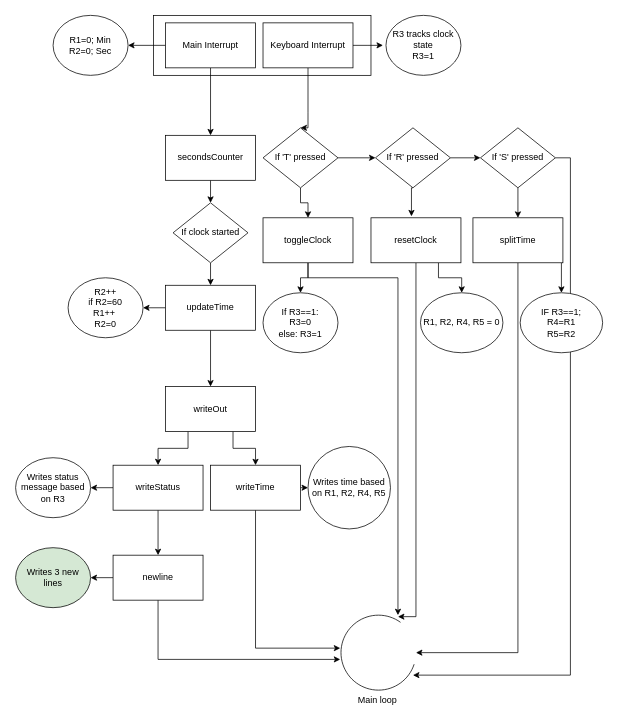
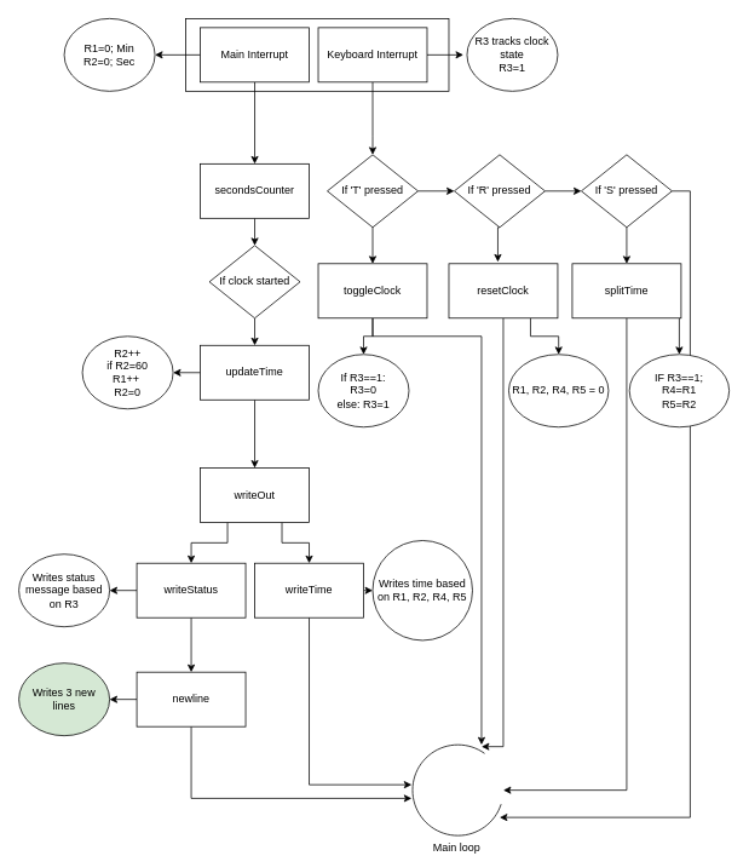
  <mxCell id="0" />
  <mxCell id="1" parent="0" />
  <mxCell id="2" style="edgeStyle=orthogonalEdgeStyle;rounded=0;orthogonalLoop=1;jettySize=auto;html=1;exitX=0.5;exitY=1;exitDx=0;exitDy=0;entryX=0.5;entryY=0;entryDx=0;entryDy=0;" edge="1" parent="1" source="4" target="10"><mxGeometry relative="1" as="geometry" /></mxCell>
  <mxCell id="3" style="edgeStyle=orthogonalEdgeStyle;rounded=0;orthogonalLoop=1;jettySize=auto;html=1;entryX=1;entryY=0.5;entryDx=0;entryDy=0;" edge="1" parent="1" source="4" target="48"><mxGeometry relative="1" as="geometry" /></mxCell>
  <mxCell id="4" value="Main Interrupt" style="rounded=0;whiteSpace=wrap;html=1;" vertex="1" parent="1"><mxGeometry x="220" y="30" width="120" height="60" as="geometry" /></mxCell>
  <mxCell id="5" value="" style="rounded=0;whiteSpace=wrap;html=1;fillColor=none;" vertex="1" parent="1"><mxGeometry x="204" y="20" width="290" height="80" as="geometry" /></mxCell>
  <mxCell id="6" style="edgeStyle=orthogonalEdgeStyle;rounded=0;orthogonalLoop=1;jettySize=auto;html=1;exitX=0.5;exitY=1;exitDx=0;exitDy=0;entryX=0.5;entryY=0;entryDx=0;entryDy=0;" edge="1" parent="1" source="8" target="30"><mxGeometry relative="1" as="geometry"><mxPoint x="410" y="210" as="targetPoint" /><Array as="points"><mxPoint x="410" y="150" /><mxPoint x="410" y="150" /></Array></mxGeometry></mxCell>
  <mxCell id="7" style="edgeStyle=orthogonalEdgeStyle;rounded=0;orthogonalLoop=1;jettySize=auto;html=1;exitX=1;exitY=0.5;exitDx=0;exitDy=0;" edge="1" parent="1" source="8"><mxGeometry relative="1" as="geometry"><mxPoint x="510" y="60" as="targetPoint" /></mxGeometry></mxCell>
  <mxCell id="8" value="Keyboard Interrupt" style="rounded=0;whiteSpace=wrap;html=1;" vertex="1" parent="1"><mxGeometry x="350" y="30" width="120" height="60" as="geometry" /></mxCell>
  <mxCell id="9" style="edgeStyle=orthogonalEdgeStyle;rounded=0;orthogonalLoop=1;jettySize=auto;html=1;exitX=0.5;exitY=1;exitDx=0;exitDy=0;entryX=0.5;entryY=0;entryDx=0;entryDy=0;" edge="1" parent="1" source="10" target="12"><mxGeometry relative="1" as="geometry" /></mxCell>
  <mxCell id="10" value="secondsCounter" style="rounded=0;whiteSpace=wrap;html=1;" vertex="1" parent="1"><mxGeometry x="220" y="180" width="120" height="60" as="geometry" /></mxCell>
  <mxCell id="11" style="edgeStyle=orthogonalEdgeStyle;rounded=0;orthogonalLoop=1;jettySize=auto;html=1;exitX=0.5;exitY=1;exitDx=0;exitDy=0;entryX=0.5;entryY=0;entryDx=0;entryDy=0;" edge="1" parent="1" source="12" target="15"><mxGeometry relative="1" as="geometry" /></mxCell>
  <mxCell id="12" value="If clock started" style="rhombus;whiteSpace=wrap;html=1;" vertex="1" parent="1"><mxGeometry x="230" y="270" width="100" height="80" as="geometry" /></mxCell>
  <mxCell id="13" style="edgeStyle=orthogonalEdgeStyle;rounded=0;orthogonalLoop=1;jettySize=auto;html=1;exitX=0.5;exitY=1;exitDx=0;exitDy=0;entryX=0.5;entryY=0;entryDx=0;entryDy=0;" edge="1" parent="1" source="15" target="18"><mxGeometry relative="1" as="geometry" /></mxCell>
  <mxCell id="14" style="edgeStyle=orthogonalEdgeStyle;rounded=0;orthogonalLoop=1;jettySize=auto;html=1;exitX=0;exitY=0.5;exitDx=0;exitDy=0;entryX=1;entryY=0.5;entryDx=0;entryDy=0;" edge="1" parent="1" source="15" target="37"><mxGeometry relative="1" as="geometry" /></mxCell>
  <mxCell id="15" value="updateTime" style="rounded=0;whiteSpace=wrap;html=1;" vertex="1" parent="1"><mxGeometry x="220" y="380" width="120" height="60" as="geometry" /></mxCell>
  <mxCell id="16" style="edgeStyle=orthogonalEdgeStyle;rounded=0;orthogonalLoop=1;jettySize=auto;html=1;exitX=0.25;exitY=1;exitDx=0;exitDy=0;entryX=0.5;entryY=0;entryDx=0;entryDy=0;" edge="1" parent="1" source="18" target="21"><mxGeometry relative="1" as="geometry" /></mxCell>
  <mxCell id="17" style="edgeStyle=orthogonalEdgeStyle;rounded=0;orthogonalLoop=1;jettySize=auto;html=1;exitX=0.75;exitY=1;exitDx=0;exitDy=0;entryX=0.5;entryY=0;entryDx=0;entryDy=0;" edge="1" parent="1" source="18" target="24"><mxGeometry relative="1" as="geometry" /></mxCell>
  <mxCell id="18" value="writeOut" style="rounded=0;whiteSpace=wrap;html=1;" vertex="1" parent="1"><mxGeometry x="220" y="515" width="120" height="60" as="geometry" /></mxCell>
  <mxCell id="19" style="edgeStyle=orthogonalEdgeStyle;rounded=0;orthogonalLoop=1;jettySize=auto;html=1;exitX=0.5;exitY=1;exitDx=0;exitDy=0;entryX=0.5;entryY=0;entryDx=0;entryDy=0;" edge="1" parent="1" source="21" target="27"><mxGeometry relative="1" as="geometry" /></mxCell>
  <mxCell id="20" style="edgeStyle=orthogonalEdgeStyle;rounded=0;orthogonalLoop=1;jettySize=auto;html=1;exitX=0;exitY=0.5;exitDx=0;exitDy=0;entryX=1;entryY=0.5;entryDx=0;entryDy=0;" edge="1" parent="1" source="21" target="49"><mxGeometry relative="1" as="geometry" /></mxCell>
  <mxCell id="21" value="writeStatus" style="rounded=0;whiteSpace=wrap;html=1;" vertex="1" parent="1"><mxGeometry x="150" y="620" width="120" height="60" as="geometry" /></mxCell>
  <mxCell id="22" style="edgeStyle=orthogonalEdgeStyle;rounded=0;orthogonalLoop=1;jettySize=auto;html=1;exitX=0.5;exitY=1;exitDx=0;exitDy=0;entryX=-0.01;entryY=0.44;entryDx=0;entryDy=0;entryPerimeter=0;" edge="1" parent="1" source="24" target="38"><mxGeometry relative="1" as="geometry" /></mxCell>
  <mxCell id="23" style="edgeStyle=orthogonalEdgeStyle;rounded=0;orthogonalLoop=1;jettySize=auto;html=1;exitX=1;exitY=0.5;exitDx=0;exitDy=0;entryX=0;entryY=0.5;entryDx=0;entryDy=0;" edge="1" parent="1" source="24" target="50"><mxGeometry relative="1" as="geometry" /></mxCell>
  <mxCell id="24" value="writeTime" style="rounded=0;whiteSpace=wrap;html=1;" vertex="1" parent="1"><mxGeometry x="280" y="620" width="120" height="60" as="geometry" /></mxCell>
  <mxCell id="25" style="edgeStyle=orthogonalEdgeStyle;rounded=0;orthogonalLoop=1;jettySize=auto;html=1;exitX=0.5;exitY=1;exitDx=0;exitDy=0;entryX=-0.01;entryY=0.59;entryDx=0;entryDy=0;entryPerimeter=0;" edge="1" parent="1" source="27" target="38"><mxGeometry relative="1" as="geometry" /></mxCell>
  <mxCell id="26" style="edgeStyle=orthogonalEdgeStyle;rounded=0;orthogonalLoop=1;jettySize=auto;html=1;exitX=0;exitY=0.5;exitDx=0;exitDy=0;entryX=1;entryY=0.5;entryDx=0;entryDy=0;" edge="1" parent="1" source="27" target="51"><mxGeometry relative="1" as="geometry" /></mxCell>
  <mxCell id="27" value="newline" style="rounded=0;whiteSpace=wrap;html=1;" vertex="1" parent="1"><mxGeometry x="150" y="740" width="120" height="60" as="geometry" /></mxCell>
  <mxCell id="28" style="edgeStyle=orthogonalEdgeStyle;rounded=0;orthogonalLoop=1;jettySize=auto;html=1;exitX=1;exitY=0.5;exitDx=0;exitDy=0;entryX=0;entryY=0.5;entryDx=0;entryDy=0;" edge="1" parent="1" source="30" target="33"><mxGeometry relative="1" as="geometry" /></mxCell>
  <mxCell id="29" style="edgeStyle=orthogonalEdgeStyle;rounded=0;orthogonalLoop=1;jettySize=auto;html=1;exitX=0.5;exitY=1;exitDx=0;exitDy=0;entryX=0.5;entryY=0;entryDx=0;entryDy=0;" edge="1" parent="1" source="30" target="41"><mxGeometry relative="1" as="geometry" /></mxCell>
- <mxCell id="30" value="If 'T' pressed" style="rhombus;whiteSpace=wrap;html=1;" vertex="1" parent="1"><mxGeometry x="350" y="170" width="100" height="80" as="geometry" /></mxCell>
+ <mxCell id="30" value="If 'T' pressed" style="rhombus;whiteSpace=wrap;html=1;" vertex="1" parent="1"><mxGeometry x="360" y="170" width="100" height="80" as="geometry" /></mxCell>
  <mxCell id="31" style="edgeStyle=orthogonalEdgeStyle;rounded=0;orthogonalLoop=1;jettySize=auto;html=1;exitX=1;exitY=0.5;exitDx=0;exitDy=0;entryX=0;entryY=0.5;entryDx=0;entryDy=0;" edge="1" parent="1" source="33" target="36"><mxGeometry relative="1" as="geometry" /></mxCell>
  <mxCell id="32" style="edgeStyle=orthogonalEdgeStyle;rounded=0;orthogonalLoop=1;jettySize=auto;html=1;exitX=0.5;exitY=1;exitDx=0;exitDy=0;entryX=0.45;entryY=-0.033;entryDx=0;entryDy=0;entryPerimeter=0;" edge="1" parent="1" source="33" target="44"><mxGeometry relative="1" as="geometry" /></mxCell>
  <mxCell id="33" value="If 'R' pressed" style="rhombus;whiteSpace=wrap;html=1;" vertex="1" parent="1"><mxGeometry x="500" y="170" width="100" height="80" as="geometry" /></mxCell>
  <mxCell id="34" style="edgeStyle=orthogonalEdgeStyle;rounded=0;orthogonalLoop=1;jettySize=auto;html=1;exitX=1;exitY=0.5;exitDx=0;exitDy=0;entryX=0.96;entryY=0.8;entryDx=0;entryDy=0;entryPerimeter=0;" edge="1" parent="1" source="36" target="38"><mxGeometry relative="1" as="geometry"><Array as="points"><mxPoint x="760" y="210" /><mxPoint x="760" y="900" /></Array></mxGeometry></mxCell>
  <mxCell id="35" style="edgeStyle=orthogonalEdgeStyle;rounded=0;orthogonalLoop=1;jettySize=auto;html=1;exitX=0.5;exitY=1;exitDx=0;exitDy=0;entryX=0.5;entryY=0;entryDx=0;entryDy=0;" edge="1" parent="1" source="36" target="47"><mxGeometry relative="1" as="geometry" /></mxCell>
  <mxCell id="36" value="If 'S' pressed" style="rhombus;whiteSpace=wrap;html=1;" vertex="1" parent="1"><mxGeometry x="640" y="170" width="100" height="80" as="geometry" /></mxCell>
  <mxCell id="37" value="R2++&lt;br&gt;if R2=60&lt;br&gt;R1++&amp;nbsp;&lt;br&gt;R2=0" style="ellipse;whiteSpace=wrap;html=1;align=center;newEdgeStyle={&quot;edgeStyle&quot;:&quot;entityRelationEdgeStyle&quot;,&quot;startArrow&quot;:&quot;none&quot;,&quot;endArrow&quot;:&quot;none&quot;,&quot;segment&quot;:10,&quot;curved&quot;:1,&quot;sourcePerimeterSpacing&quot;:0,&quot;targetPerimeterSpacing&quot;:0};treeFolding=1;treeMoving=1;" vertex="1" parent="1"><mxGeometry x="90" y="370" width="100" height="80" as="geometry" /></mxCell>
  <mxCell id="38" value="Main loop&amp;nbsp;" style="verticalLabelPosition=bottom;verticalAlign=top;html=1;shape=mxgraph.basic.arc;startAngle=0.3;endAngle=0.1;" vertex="1" parent="1"><mxGeometry x="454" y="820" width="100" height="100" as="geometry" /></mxCell>
  <mxCell id="39" style="edgeStyle=orthogonalEdgeStyle;rounded=0;orthogonalLoop=1;jettySize=auto;html=1;" edge="1" parent="1" source="41" target="38"><mxGeometry relative="1" as="geometry"><Array as="points"><mxPoint x="410" y="370" /><mxPoint x="530" y="370" /></Array></mxGeometry></mxCell>
  <mxCell id="40" style="edgeStyle=orthogonalEdgeStyle;rounded=0;orthogonalLoop=1;jettySize=auto;html=1;entryX=0.5;entryY=0;entryDx=0;entryDy=0;" edge="1" parent="1" source="41" target="53"><mxGeometry relative="1" as="geometry" /></mxCell>
  <mxCell id="41" value="toggleClock" style="rounded=0;whiteSpace=wrap;html=1;" vertex="1" parent="1"><mxGeometry x="350" y="290" width="120" height="60" as="geometry" /></mxCell>
  <mxCell id="42" style="edgeStyle=orthogonalEdgeStyle;rounded=0;orthogonalLoop=1;jettySize=auto;html=1;exitX=0.5;exitY=1;exitDx=0;exitDy=0;entryX=0.76;entryY=0.02;entryDx=0;entryDy=0;entryPerimeter=0;" edge="1" parent="1" source="44" target="38"><mxGeometry relative="1" as="geometry"><Array as="points"><mxPoint x="554" y="822" /></Array></mxGeometry></mxCell>
  <mxCell id="43" style="edgeStyle=orthogonalEdgeStyle;rounded=0;orthogonalLoop=1;jettySize=auto;html=1;exitX=0.75;exitY=1;exitDx=0;exitDy=0;entryX=0.5;entryY=0;entryDx=0;entryDy=0;" edge="1" parent="1" source="44" target="54"><mxGeometry relative="1" as="geometry" /></mxCell>
  <mxCell id="44" value="resetClock" style="rounded=0;whiteSpace=wrap;html=1;" vertex="1" parent="1"><mxGeometry x="494" y="290" width="120" height="60" as="geometry" /></mxCell>
  <mxCell id="45" style="edgeStyle=orthogonalEdgeStyle;rounded=0;orthogonalLoop=1;jettySize=auto;html=1;" edge="1" parent="1" source="47" target="38"><mxGeometry relative="1" as="geometry"><mxPoint x="640" y="850" as="targetPoint" /><Array as="points"><mxPoint x="690" y="870" /></Array></mxGeometry></mxCell>
  <mxCell id="46" style="edgeStyle=orthogonalEdgeStyle;rounded=0;orthogonalLoop=1;jettySize=auto;html=1;entryX=0.5;entryY=0;entryDx=0;entryDy=0;" edge="1" parent="1" source="47" target="55"><mxGeometry relative="1" as="geometry"><Array as="points"><mxPoint x="733" y="350" /><mxPoint x="733" y="350" /></Array></mxGeometry></mxCell>
  <mxCell id="47" value="splitTime" style="rounded=0;whiteSpace=wrap;html=1;" vertex="1" parent="1"><mxGeometry x="630" y="290" width="120" height="60" as="geometry" /></mxCell>
  <mxCell id="48" value="R1=0; Min&lt;br&gt;R2=0; Sec" style="ellipse;whiteSpace=wrap;html=1;align=center;newEdgeStyle={&quot;edgeStyle&quot;:&quot;entityRelationEdgeStyle&quot;,&quot;startArrow&quot;:&quot;none&quot;,&quot;endArrow&quot;:&quot;none&quot;,&quot;segment&quot;:10,&quot;curved&quot;:1,&quot;sourcePerimeterSpacing&quot;:0,&quot;targetPerimeterSpacing&quot;:0};treeFolding=1;treeMoving=1;" vertex="1" parent="1"><mxGeometry x="70" y="20" width="100" height="80" as="geometry" /></mxCell>
  <mxCell id="49" value="Writes status message based on R3" style="ellipse;whiteSpace=wrap;html=1;align=center;newEdgeStyle={&quot;edgeStyle&quot;:&quot;entityRelationEdgeStyle&quot;,&quot;startArrow&quot;:&quot;none&quot;,&quot;endArrow&quot;:&quot;none&quot;,&quot;segment&quot;:10,&quot;curved&quot;:1,&quot;sourcePerimeterSpacing&quot;:0,&quot;targetPerimeterSpacing&quot;:0};treeFolding=1;treeMoving=1;" vertex="1" parent="1"><mxGeometry x="20" y="610" width="100" height="80" as="geometry" /></mxCell>
  <mxCell id="50" value="Writes time based on R1, R2, R4, R5" style="ellipse;whiteSpace=wrap;html=1;align=center;newEdgeStyle={&quot;edgeStyle&quot;:&quot;entityRelationEdgeStyle&quot;,&quot;startArrow&quot;:&quot;none&quot;,&quot;endArrow&quot;:&quot;none&quot;,&quot;segment&quot;:10,&quot;curved&quot;:1,&quot;sourcePerimeterSpacing&quot;:0,&quot;targetPerimeterSpacing&quot;:0};treeFolding=1;treeMoving=1;" vertex="1" parent="1"><mxGeometry x="410" y="595" width="110" height="110" as="geometry" /></mxCell>
  <mxCell id="51" value="Writes 3 new &lt;br&gt;lines" style="ellipse;whiteSpace=wrap;html=1;align=center;newEdgeStyle={&quot;edgeStyle&quot;:&quot;entityRelationEdgeStyle&quot;,&quot;startArrow&quot;:&quot;none&quot;,&quot;endArrow&quot;:&quot;none&quot;,&quot;segment&quot;:10,&quot;curved&quot;:1,&quot;sourcePerimeterSpacing&quot;:0,&quot;targetPerimeterSpacing&quot;:0};treeFolding=1;treeMoving=1;fillColor=#d5e8d4;" vertex="1" parent="1"><mxGeometry x="20" y="730" width="100" height="80" as="geometry" /></mxCell>
  <mxCell id="52" value="R3 tracks clock state&lt;br&gt;R3=1" style="ellipse;whiteSpace=wrap;html=1;align=center;newEdgeStyle={&quot;edgeStyle&quot;:&quot;entityRelationEdgeStyle&quot;,&quot;startArrow&quot;:&quot;none&quot;,&quot;endArrow&quot;:&quot;none&quot;,&quot;segment&quot;:10,&quot;curved&quot;:1,&quot;sourcePerimeterSpacing&quot;:0,&quot;targetPerimeterSpacing&quot;:0};treeFolding=1;treeMoving=1;" vertex="1" parent="1"><mxGeometry x="514" y="20" width="100" height="80" as="geometry" /></mxCell>
  <mxCell id="53" value="If R3==1:&lt;br&gt;R3=0&lt;br&gt;else: R3=1" style="ellipse;whiteSpace=wrap;html=1;align=center;newEdgeStyle={&quot;edgeStyle&quot;:&quot;entityRelationEdgeStyle&quot;,&quot;startArrow&quot;:&quot;none&quot;,&quot;endArrow&quot;:&quot;none&quot;,&quot;segment&quot;:10,&quot;curved&quot;:1,&quot;sourcePerimeterSpacing&quot;:0,&quot;targetPerimeterSpacing&quot;:0};treeFolding=1;treeMoving=1;" vertex="1" parent="1"><mxGeometry x="350" y="390" width="100" height="80" as="geometry" /></mxCell>
  <mxCell id="54" value="R1, R2, R4, R5 = 0" style="ellipse;whiteSpace=wrap;html=1;align=center;newEdgeStyle={&quot;edgeStyle&quot;:&quot;entityRelationEdgeStyle&quot;,&quot;startArrow&quot;:&quot;none&quot;,&quot;endArrow&quot;:&quot;none&quot;,&quot;segment&quot;:10,&quot;curved&quot;:1,&quot;sourcePerimeterSpacing&quot;:0,&quot;targetPerimeterSpacing&quot;:0};treeFolding=1;treeMoving=1;" vertex="1" parent="1"><mxGeometry x="560" y="390" width="110" height="80" as="geometry" /></mxCell>
  <mxCell id="55" value="IF R3==1;&lt;br&gt;R4=R1&lt;br&gt;R5=R2" style="ellipse;whiteSpace=wrap;html=1;align=center;newEdgeStyle={&quot;edgeStyle&quot;:&quot;entityRelationEdgeStyle&quot;,&quot;startArrow&quot;:&quot;none&quot;,&quot;endArrow&quot;:&quot;none&quot;,&quot;segment&quot;:10,&quot;curved&quot;:1,&quot;sourcePerimeterSpacing&quot;:0,&quot;targetPerimeterSpacing&quot;:0};treeFolding=1;treeMoving=1;" vertex="1" parent="1"><mxGeometry x="693" y="390" width="110" height="80" as="geometry" /></mxCell>
